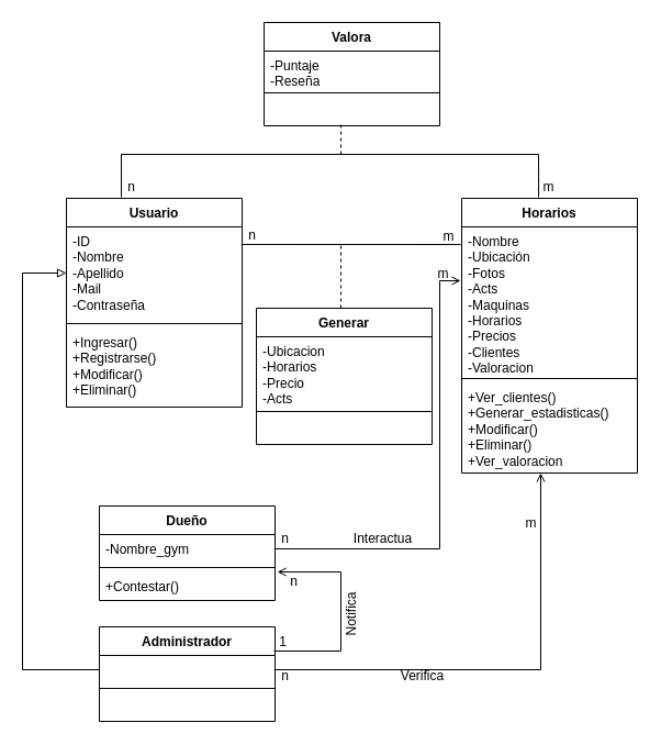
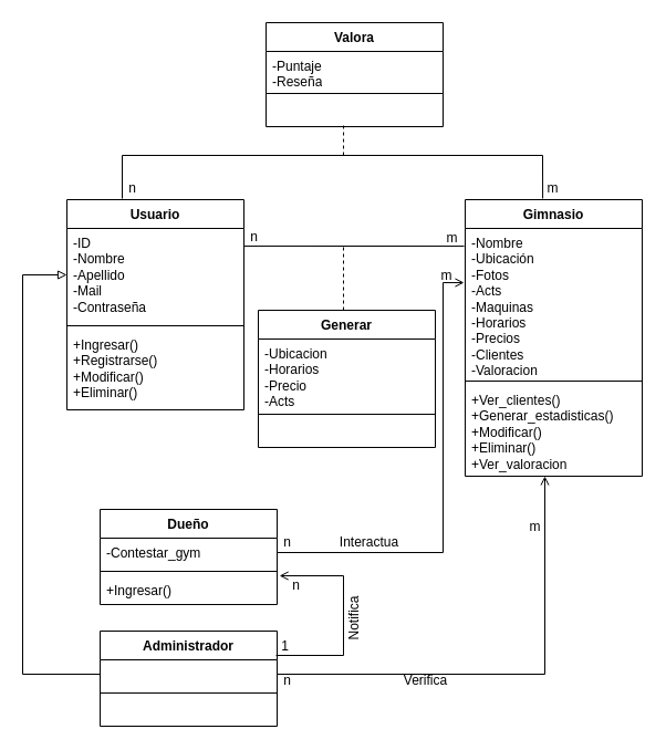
  <mxCell id="0" />
  <mxCell id="1" parent="0" />
  <mxCell id="2" value="Usuario" style="swimlane;fontStyle=1;align=center;verticalAlign=top;childLayout=stackLayout;horizontal=1;startSize=26;horizontalStack=0;resizeParent=1;resizeParentMax=0;resizeLast=0;collapsible=1;marginBottom=0;whiteSpace=wrap;html=1;" parent="1" vertex="1"><mxGeometry x="60" y="180" width="160" height="190" as="geometry" /></mxCell>
  <mxCell id="3" value="-ID&lt;br&gt;-Nombre&lt;br&gt;-Apellido&lt;br&gt;-Mail&lt;br&gt;-Contraseña" style="text;strokeColor=none;fillColor=none;align=left;verticalAlign=top;spacingLeft=4;spacingRight=4;overflow=hidden;rotatable=0;points=[[0,0.5],[1,0.5]];portConstraint=eastwest;whiteSpace=wrap;html=1;" parent="2" vertex="1"><mxGeometry y="26" width="160" height="84" as="geometry" /></mxCell>
  <mxCell id="4" value="" style="line;strokeWidth=1;fillColor=none;align=left;verticalAlign=middle;spacingTop=-1;spacingLeft=3;spacingRight=3;rotatable=0;labelPosition=right;points=[];portConstraint=eastwest;strokeColor=inherit;" parent="2" vertex="1"><mxGeometry y="110" width="160" height="8" as="geometry" /></mxCell>
  <mxCell id="5" value="+Ingresar()&lt;br&gt;+Registrarse()&lt;br&gt;+Modificar()&lt;br&gt;+Eliminar()" style="text;strokeColor=none;fillColor=none;align=left;verticalAlign=top;spacingLeft=4;spacingRight=4;overflow=hidden;rotatable=0;points=[[0,0.5],[1,0.5]];portConstraint=eastwest;whiteSpace=wrap;html=1;" parent="2" vertex="1"><mxGeometry y="118" width="160" height="72" as="geometry" /></mxCell>
- <mxCell id="6" value="Horarios" style="swimlane;fontStyle=1;align=center;verticalAlign=top;childLayout=stackLayout;horizontal=1;startSize=26;horizontalStack=0;resizeParent=1;resizeParentMax=0;resizeLast=0;collapsible=1;marginBottom=0;whiteSpace=wrap;html=1;" parent="1" vertex="1"><mxGeometry x="420" y="180" width="160" height="250" as="geometry" /></mxCell>
+ <mxCell id="6" value="Gimnasio" style="swimlane;fontStyle=1;align=center;verticalAlign=top;childLayout=stackLayout;horizontal=1;startSize=26;horizontalStack=0;resizeParent=1;resizeParentMax=0;resizeLast=0;collapsible=1;marginBottom=0;whiteSpace=wrap;html=1;" parent="1" vertex="1"><mxGeometry x="420" y="180" width="160" height="250" as="geometry" /></mxCell>
  <mxCell id="7" value="-Nombre&lt;br&gt;-Ubicación&lt;br&gt;-Fotos&lt;br&gt;-Acts&lt;br&gt;-Maquinas&lt;br&gt;-Horarios&lt;br&gt;-Precios&lt;br&gt;-Clientes&lt;br&gt;-Valoracion" style="text;strokeColor=none;fillColor=none;align=left;verticalAlign=top;spacingLeft=4;spacingRight=4;overflow=hidden;rotatable=0;points=[[0,0.5],[1,0.5]];portConstraint=eastwest;whiteSpace=wrap;html=1;" parent="6" vertex="1"><mxGeometry y="26" width="160" height="134" as="geometry" /></mxCell>
  <mxCell id="8" value="" style="line;strokeWidth=1;fillColor=none;align=left;verticalAlign=middle;spacingTop=-1;spacingLeft=3;spacingRight=3;rotatable=0;labelPosition=right;points=[];portConstraint=eastwest;strokeColor=inherit;" parent="6" vertex="1"><mxGeometry y="160" width="160" height="8" as="geometry" /></mxCell>
  <mxCell id="9" value="+Ver_clientes()&lt;br&gt;+Generar_estadisticas()&lt;br&gt;+Modificar()&lt;br&gt;+Eliminar()&lt;br&gt;+Ver_valoracion" style="text;strokeColor=none;fillColor=none;align=left;verticalAlign=top;spacingLeft=4;spacingRight=4;overflow=hidden;rotatable=0;points=[[0,0.5],[1,0.5]];portConstraint=eastwest;whiteSpace=wrap;html=1;" parent="6" vertex="1"><mxGeometry y="168" width="160" height="82" as="geometry" /></mxCell>
  <mxCell id="10" value="Valora" style="swimlane;fontStyle=1;align=center;verticalAlign=top;childLayout=stackLayout;horizontal=1;startSize=26;horizontalStack=0;resizeParent=1;resizeParentMax=0;resizeLast=0;collapsible=1;marginBottom=0;whiteSpace=wrap;html=1;" parent="1" vertex="1"><mxGeometry x="240" y="20" width="160" height="94" as="geometry" /></mxCell>
  <mxCell id="11" value="-Puntaje&lt;br&gt;-Reseña" style="text;strokeColor=none;fillColor=none;align=left;verticalAlign=top;spacingLeft=4;spacingRight=4;overflow=hidden;rotatable=0;points=[[0,0.5],[1,0.5]];portConstraint=eastwest;whiteSpace=wrap;html=1;" parent="10" vertex="1"><mxGeometry y="26" width="160" height="34" as="geometry" /></mxCell>
  <mxCell id="12" value="" style="line;strokeWidth=1;fillColor=none;align=left;verticalAlign=middle;spacingTop=-1;spacingLeft=3;spacingRight=3;rotatable=0;labelPosition=right;points=[];portConstraint=eastwest;strokeColor=inherit;" parent="10" vertex="1"><mxGeometry y="60" width="160" height="8" as="geometry" /></mxCell>
  <mxCell id="13" value="&amp;nbsp;" style="text;strokeColor=none;fillColor=none;align=left;verticalAlign=top;spacingLeft=4;spacingRight=4;overflow=hidden;rotatable=0;points=[[0,0.5],[1,0.5]];portConstraint=eastwest;whiteSpace=wrap;html=1;" parent="10" vertex="1"><mxGeometry y="68" width="160" height="26" as="geometry" /></mxCell>
  <mxCell id="14" value="" style="endArrow=none;html=1;rounded=0;entryX=0.438;entryY=-0.004;entryDx=0;entryDy=0;entryPerimeter=0;" parent="1" target="6" edge="1"><mxGeometry width="50" height="50" relative="1" as="geometry"><mxPoint x="110" y="179" as="sourcePoint" /><mxPoint x="570" y="150" as="targetPoint" /><Array as="points"><mxPoint x="110" y="140" /><mxPoint x="490" y="140" /></Array></mxGeometry></mxCell>
  <mxCell id="15" value="" style="endArrow=none;dashed=1;html=1;rounded=0;entryX=0.438;entryY=0.846;entryDx=0;entryDy=0;entryPerimeter=0;" parent="1" target="13" edge="1"><mxGeometry width="50" height="50" relative="1" as="geometry"><mxPoint x="310" y="140" as="sourcePoint" /><mxPoint x="310" y="120" as="targetPoint" /></mxGeometry></mxCell>
  <mxCell id="16" value="n" style="text;html=1;align=center;verticalAlign=middle;resizable=0;points=[];autosize=1;strokeColor=none;fillColor=none;" parent="1" vertex="1"><mxGeometry x="104" y="155" width="30" height="30" as="geometry" /></mxCell>
  <mxCell id="17" value="m" style="text;html=1;align=center;verticalAlign=middle;resizable=0;points=[];autosize=1;strokeColor=none;fillColor=none;" parent="1" vertex="1"><mxGeometry x="484" y="155" width="30" height="30" as="geometry" /></mxCell>
  <mxCell id="18" value="" style="endArrow=none;html=1;rounded=0;exitX=1;exitY=0.583;exitDx=0;exitDy=0;exitPerimeter=0;entryX=-0.006;entryY=0.366;entryDx=0;entryDy=0;entryPerimeter=0;" parent="1" edge="1"><mxGeometry width="50" height="50" relative="1" as="geometry"><mxPoint x="220" y="221.972" as="sourcePoint" /><mxPoint x="419.04" y="222.044" as="targetPoint" /></mxGeometry></mxCell>
  <mxCell id="19" value="Generar" style="swimlane;fontStyle=1;align=center;verticalAlign=top;childLayout=stackLayout;horizontal=1;startSize=26;horizontalStack=0;resizeParent=1;resizeParentMax=0;resizeLast=0;collapsible=1;marginBottom=0;whiteSpace=wrap;html=1;" parent="1" vertex="1"><mxGeometry x="233" y="280" width="160" height="124" as="geometry" /></mxCell>
  <mxCell id="20" value="-Ubicacion&lt;br&gt;-Horarios&lt;br&gt;-Precio&lt;br&gt;-Acts" style="text;strokeColor=none;fillColor=none;align=left;verticalAlign=top;spacingLeft=4;spacingRight=4;overflow=hidden;rotatable=0;points=[[0,0.5],[1,0.5]];portConstraint=eastwest;whiteSpace=wrap;html=1;" parent="19" vertex="1"><mxGeometry y="26" width="160" height="64" as="geometry" /></mxCell>
  <mxCell id="21" value="" style="line;strokeWidth=1;fillColor=none;align=left;verticalAlign=middle;spacingTop=-1;spacingLeft=3;spacingRight=3;rotatable=0;labelPosition=right;points=[];portConstraint=eastwest;strokeColor=inherit;" parent="19" vertex="1"><mxGeometry y="90" width="160" height="8" as="geometry" /></mxCell>
  <mxCell id="22" value="&amp;nbsp; &amp;nbsp;" style="text;strokeColor=none;fillColor=none;align=left;verticalAlign=top;spacingLeft=4;spacingRight=4;overflow=hidden;rotatable=0;points=[[0,0.5],[1,0.5]];portConstraint=eastwest;whiteSpace=wrap;html=1;" parent="19" vertex="1"><mxGeometry y="98" width="160" height="26" as="geometry" /></mxCell>
  <mxCell id="23" value="" style="endArrow=none;dashed=1;html=1;rounded=0;" parent="1" edge="1"><mxGeometry width="50" height="50" relative="1" as="geometry"><mxPoint x="310" y="280" as="sourcePoint" /><mxPoint x="310" y="220" as="targetPoint" /></mxGeometry></mxCell>
  <mxCell id="24" value="n" style="text;html=1;align=center;verticalAlign=middle;resizable=0;points=[];autosize=1;strokeColor=none;fillColor=none;" parent="1" vertex="1"><mxGeometry x="214" y="199" width="30" height="30" as="geometry" /></mxCell>
  <mxCell id="25" value="m" style="text;html=1;align=center;verticalAlign=middle;resizable=0;points=[];autosize=1;strokeColor=none;fillColor=none;" parent="1" vertex="1"><mxGeometry x="393" y="200" width="30" height="30" as="geometry" /></mxCell>
  <mxCell id="26" value="Dueño" style="swimlane;fontStyle=1;align=center;verticalAlign=top;childLayout=stackLayout;horizontal=1;startSize=26;horizontalStack=0;resizeParent=1;resizeParentMax=0;resizeLast=0;collapsible=1;marginBottom=0;whiteSpace=wrap;html=1;" parent="1" vertex="1"><mxGeometry x="90" y="460" width="160" height="86" as="geometry" /></mxCell>
- <mxCell id="27" value="-Nombre_gym" style="text;strokeColor=none;fillColor=none;align=left;verticalAlign=top;spacingLeft=4;spacingRight=4;overflow=hidden;rotatable=0;points=[[0,0.5],[1,0.5]];portConstraint=eastwest;whiteSpace=wrap;html=1;" parent="26" vertex="1"><mxGeometry y="26" width="160" height="26" as="geometry" /></mxCell>
+ <mxCell id="27" value="-Contestar_gym" style="text;strokeColor=none;fillColor=none;align=left;verticalAlign=top;spacingLeft=4;spacingRight=4;overflow=hidden;rotatable=0;points=[[0,0.5],[1,0.5]];portConstraint=eastwest;whiteSpace=wrap;html=1;" parent="26" vertex="1"><mxGeometry y="26" width="160" height="26" as="geometry" /></mxCell>
  <mxCell id="28" value="" style="line;strokeWidth=1;fillColor=none;align=left;verticalAlign=middle;spacingTop=-1;spacingLeft=3;spacingRight=3;rotatable=0;labelPosition=right;points=[];portConstraint=eastwest;strokeColor=inherit;" parent="26" vertex="1"><mxGeometry y="52" width="160" height="8" as="geometry" /></mxCell>
- <mxCell id="29" value="+Contestar()" style="text;strokeColor=none;fillColor=none;align=left;verticalAlign=top;spacingLeft=4;spacingRight=4;overflow=hidden;rotatable=0;points=[[0,0.5],[1,0.5]];portConstraint=eastwest;whiteSpace=wrap;html=1;" parent="26" vertex="1"><mxGeometry y="60" width="160" height="26" as="geometry" /></mxCell>
+ <mxCell id="29" value="+Ingresar()" style="text;strokeColor=none;fillColor=none;align=left;verticalAlign=top;spacingLeft=4;spacingRight=4;overflow=hidden;rotatable=0;points=[[0,0.5],[1,0.5]];portConstraint=eastwest;whiteSpace=wrap;html=1;" parent="26" vertex="1"><mxGeometry y="60" width="160" height="26" as="geometry" /></mxCell>
  <mxCell id="30" value="Administrador" style="swimlane;fontStyle=1;align=center;verticalAlign=top;childLayout=stackLayout;horizontal=1;startSize=26;horizontalStack=0;resizeParent=1;resizeParentMax=0;resizeLast=0;collapsible=1;marginBottom=0;whiteSpace=wrap;html=1;" parent="1" vertex="1"><mxGeometry x="90" y="570" width="160" height="86" as="geometry" /></mxCell>
  <mxCell id="31" value="&amp;nbsp;&amp;nbsp;" style="text;strokeColor=none;fillColor=none;align=left;verticalAlign=top;spacingLeft=4;spacingRight=4;overflow=hidden;rotatable=0;points=[[0,0.5],[1,0.5]];portConstraint=eastwest;whiteSpace=wrap;html=1;" parent="30" vertex="1"><mxGeometry y="26" width="160" height="26" as="geometry" /></mxCell>
  <mxCell id="32" value="" style="line;strokeWidth=1;fillColor=none;align=left;verticalAlign=middle;spacingTop=-1;spacingLeft=3;spacingRight=3;rotatable=0;labelPosition=right;points=[];portConstraint=eastwest;strokeColor=inherit;" parent="30" vertex="1"><mxGeometry y="52" width="160" height="8" as="geometry" /></mxCell>
  <mxCell id="33" value="&amp;nbsp; &amp;nbsp;" style="text;strokeColor=none;fillColor=none;align=left;verticalAlign=top;spacingLeft=4;spacingRight=4;overflow=hidden;rotatable=0;points=[[0,0.5],[1,0.5]];portConstraint=eastwest;whiteSpace=wrap;html=1;" parent="30" vertex="1"><mxGeometry y="60" width="160" height="26" as="geometry" /></mxCell>
  <mxCell id="34" style="edgeStyle=orthogonalEdgeStyle;rounded=0;orthogonalLoop=1;jettySize=auto;html=1;entryX=0;entryY=0.5;entryDx=0;entryDy=0;endArrow=block;endFill=0;" parent="1" source="31" target="3" edge="1"><mxGeometry relative="1" as="geometry"><Array as="points"><mxPoint x="20" y="609" /><mxPoint x="20" y="248" /></Array></mxGeometry></mxCell>
  <mxCell id="35" style="edgeStyle=orthogonalEdgeStyle;rounded=0;orthogonalLoop=1;jettySize=auto;html=1;entryX=-0.006;entryY=0.366;entryDx=0;entryDy=0;entryPerimeter=0;endArrow=open;endFill=0;" parent="1" source="27" target="7" edge="1"><mxGeometry relative="1" as="geometry"><Array as="points"><mxPoint x="400" y="499" /><mxPoint x="400" y="255" /></Array></mxGeometry></mxCell>
  <mxCell id="36" value="n" style="text;html=1;align=center;verticalAlign=middle;resizable=0;points=[];autosize=1;strokeColor=none;fillColor=none;" parent="1" vertex="1"><mxGeometry x="244" y="475" width="30" height="30" as="geometry" /></mxCell>
  <mxCell id="37" value="m" style="text;html=1;align=center;verticalAlign=middle;resizable=0;points=[];autosize=1;strokeColor=none;fillColor=none;" parent="1" vertex="1"><mxGeometry x="388" y="234" width="30" height="30" as="geometry" /></mxCell>
- <mxCell id="38" value="Interactua" style="text;html=1;align=center;verticalAlign=middle;resizable=0;points=[];autosize=1;strokeColor=none;fillColor=none;" parent="1" vertex="1"><mxGeometry x="308" y="475" width="80" height="30" as="geometry" /></mxCell>
+ <mxCell id="38" value="Interactua" style="text;html=1;align=center;verticalAlign=middle;resizable=0;points=[];autosize=1;strokeColor=none;fillColor=none;" parent="1" vertex="1"><mxGeometry x="293" y="475" width="80" height="30" as="geometry" /></mxCell>
  <mxCell id="39" style="edgeStyle=orthogonalEdgeStyle;rounded=0;orthogonalLoop=1;jettySize=auto;html=1;endArrow=open;endFill=0;entryX=0.45;entryY=1;entryDx=0;entryDy=0;entryPerimeter=0;" parent="1" source="31" target="9" edge="1"><mxGeometry relative="1" as="geometry"><mxPoint x="492" y="470" as="targetPoint" /></mxGeometry></mxCell>
  <mxCell id="40" value="n" style="text;html=1;align=center;verticalAlign=middle;resizable=0;points=[];autosize=1;strokeColor=none;fillColor=none;" parent="1" vertex="1"><mxGeometry x="244" y="600" width="30" height="30" as="geometry" /></mxCell>
  <mxCell id="41" value="m" style="text;html=1;align=center;verticalAlign=middle;resizable=0;points=[];autosize=1;strokeColor=none;fillColor=none;" parent="1" vertex="1"><mxGeometry x="468" y="461" width="30" height="30" as="geometry" /></mxCell>
  <mxCell id="42" value="Verifica" style="text;html=1;align=center;verticalAlign=middle;resizable=0;points=[];autosize=1;strokeColor=none;fillColor=none;" parent="1" vertex="1"><mxGeometry x="354" y="600" width="60" height="30" as="geometry" /></mxCell>
  <mxCell id="43" value="" style="endArrow=open;html=1;rounded=0;exitX=0.994;exitY=-0.154;exitDx=0;exitDy=0;exitPerimeter=0;entryX=1.013;entryY=0;entryDx=0;entryDy=0;entryPerimeter=0;endFill=0;" parent="1" source="31" target="29" edge="1"><mxGeometry width="50" height="50" relative="1" as="geometry"><mxPoint x="258" y="596" as="sourcePoint" /><mxPoint x="308" y="546" as="targetPoint" /><Array as="points"><mxPoint x="310" y="592" /><mxPoint x="310" y="520" /></Array></mxGeometry></mxCell>
  <mxCell id="44" value="1" style="text;html=1;align=center;verticalAlign=middle;resizable=0;points=[];autosize=1;strokeColor=none;fillColor=none;" parent="1" vertex="1"><mxGeometry x="242" y="569" width="30" height="30" as="geometry" /></mxCell>
  <mxCell id="45" value="n" style="text;html=1;align=center;verticalAlign=middle;resizable=0;points=[];autosize=1;strokeColor=none;fillColor=none;" parent="1" vertex="1"><mxGeometry x="252" y="514" width="30" height="30" as="geometry" /></mxCell>
  <mxCell id="46" value="Notifica" style="text;html=1;align=center;verticalAlign=middle;resizable=0;points=[];autosize=1;strokeColor=none;fillColor=none;flipV=0;flipH=1;rotation=270;" parent="1" vertex="1"><mxGeometry x="290" y="544" width="60" height="30" as="geometry" /></mxCell>
